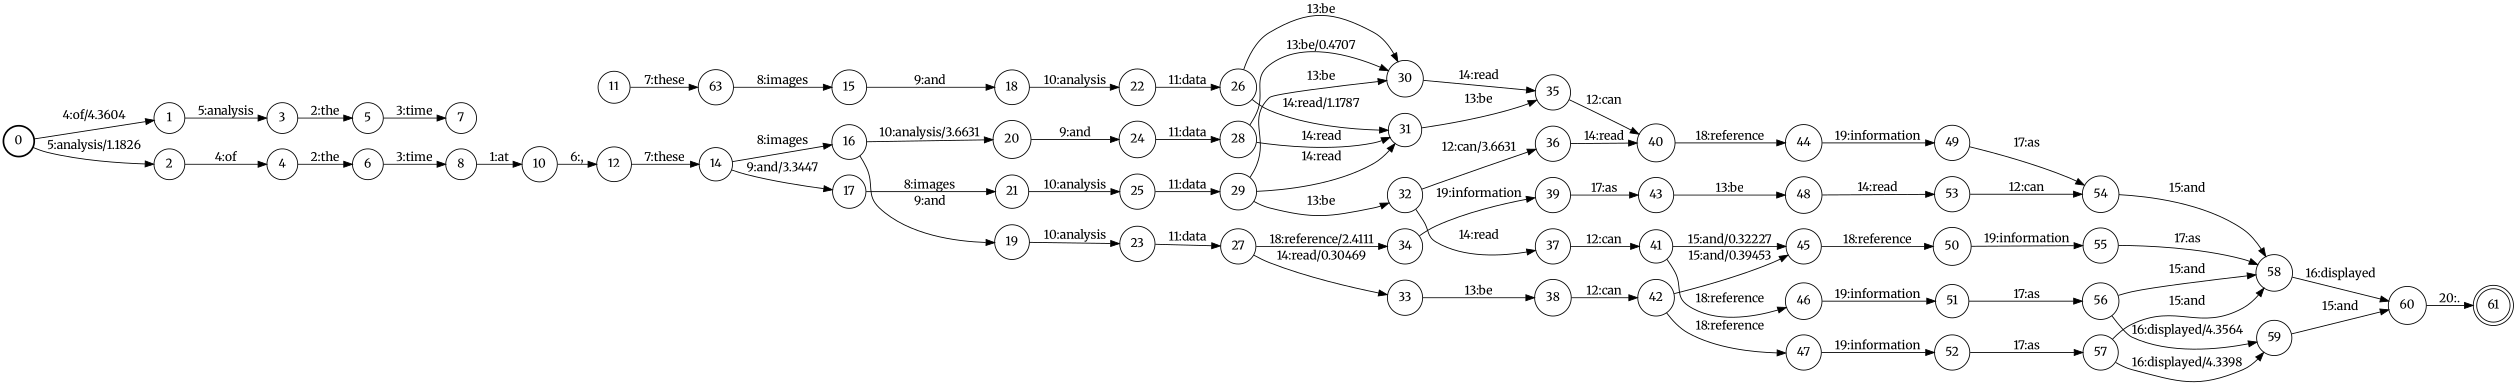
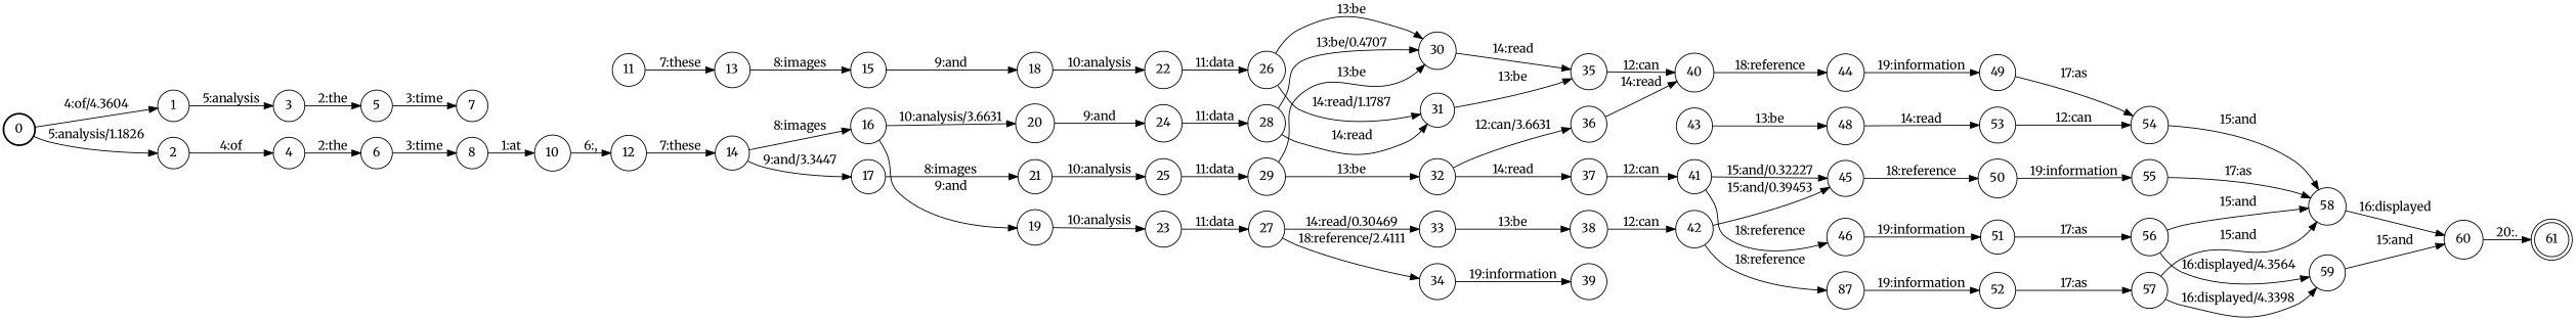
  digraph {
    fontname=Merriweather
    nodesep=0.25
    rankdir=LR
    ranksep=0.4
    node [fontname=Merriweather fontsize=14 shape=circle style=solid]
    edge [fontname=Merriweather fontsize=14]
    n1 [label=0 style=bold]
    n2 [label=1]
    n3 [label=2]
    n4 [label=3]
    n5 [label=4]
    n6 [label=5]
    n7 [label=6]
    n8 [label=7]
    n9 [label=8]
    n10 [label=10]
    n11 [label=12]
    n12 [label=11]
-   n13 [label=63]
+   n13 [label=13]
    n14 [label=14]
    n15 [label=15]
    n16 [label=16]
    n17 [label=17]
    n18 [label=18]
    n19 [label=20]
    n20 [label=19]
    n21 [label=21]
    n22 [label=22]
    n23 [label=24]
    n24 [label=23]
    n25 [label=25]
    n26 [label=26]
    n27 [label=28]
    n28 [label=27]
    n29 [label=29]
    n30 [label=30]
    n31 [label=31]
    n32 [label=33]
    n33 [label=34]
    n34 [label=32]
    n35 [label=35]
    n36 [label=36]
    n37 [label=37]
    n38 [label=38]
    n39 [label=39]
    n40 [label=40]
    n41 [label=41]
    n42 [label=42]
    n43 [label=43]
    n44 [label=44]
    n45 [label=45]
    n46 [label=46]
-   n47 [label=47]
+   n47 [label=87]
    n48 [label=48]
    n49 [label=49]
    n50 [label=50]
    n51 [label=51]
    n52 [label=52]
    n53 [label=53]
    n54 [label=54]
    n55 [label=55]
    n56 [label=56]
    n57 [label=57]
    n58 [label=58]
    n59 [label=59]
    n60 [label=60]
    n61 [label=61 shape=doublecircle]
    n1 -> n2 [label="4:of/4.3604"]
    n1 -> n3 [label="5:analysis/1.1826"]
    n2 -> n4 [label="5:analysis"]
    n3 -> n5 [label="4:of"]
    n4 -> n6 [label="2:the"]
    n5 -> n7 [label="2:the"]
    n6 -> n8 [label="3:time"]
    n7 -> n9 [label="3:time"]
    n9 -> n10 [label="1:at"]
    n10 -> n11 [label="6:,"]
    n11 -> n14 [label="7:these"]
    n12 -> n13 [label="7:these"]
    n13 -> n15 [label="8:images"]
    n14 -> n16 [label="8:images"]
    n14 -> n17 [label="9:and/3.3447"]
    n15 -> n18 [label="9:and"]
    n16 -> n19 [label="10:analysis/3.6631"]
    n16 -> n20 [label="9:and"]
    n17 -> n21 [label="8:images"]
    n18 -> n22 [label="10:analysis"]
    n19 -> n23 [label="9:and"]
    n20 -> n24 [label="10:analysis"]
    n21 -> n25 [label="10:analysis"]
    n22 -> n26 [label="11:data"]
    n23 -> n27 [label="11:data"]
    n24 -> n28 [label="11:data"]
    n25 -> n29 [label="11:data"]
    n26 -> n30 [label="13:be"]
    n26 -> n31 [label="14:read/1.1787"]
    n27 -> n30 [label="13:be/0.4707"]
    n27 -> n31 [label="14:read"]
    n28 -> n32 [label="14:read/0.30469"]
    n28 -> n33 [label="18:reference/2.4111"]
    n29 -> n30 [label="13:be"]
-   n29 -> n31 [label="14:read"]
    n29 -> n34 [label="13:be"]
    n30 -> n35 [label="14:read"]
    n31 -> n35 [label="13:be"]
    n32 -> n38 [label="13:be"]
    n33 -> n39 [label="19:information"]
    n34 -> n36 [label="12:can/3.6631"]
    n34 -> n37 [label="14:read"]
    n35 -> n40 [label="12:can"]
    n36 -> n40 [label="14:read"]
    n37 -> n41 [label="12:can"]
    n38 -> n42 [label="12:can"]
-   n39 -> n43 [label="17:as"]
    n40 -> n44 [label="18:reference"]
    n41 -> n45 [label="15:and/0.32227"]
    n41 -> n46 [label="18:reference"]
    n42 -> n45 [label="15:and/0.39453"]
    n42 -> n47 [label="18:reference"]
    n43 -> n48 [label="13:be"]
    n44 -> n49 [label="19:information"]
    n45 -> n50 [label="18:reference"]
    n46 -> n51 [label="19:information"]
    n47 -> n52 [label="19:information"]
    n48 -> n53 [label="14:read"]
    n49 -> n54 [label="17:as"]
    n50 -> n55 [label="19:information"]
    n51 -> n56 [label="17:as"]
    n52 -> n57 [label="17:as"]
    n53 -> n54 [label="12:can"]
    n54 -> n58 [label="15:and"]
    n55 -> n58 [label="17:as"]
    n56 -> n58 [label="15:and"]
    n56 -> n59 [label="16:displayed/4.3564"]
    n57 -> n58 [label="15:and"]
    n57 -> n59 [label="16:displayed/4.3398"]
    n58 -> n60 [label="16:displayed"]
    n59 -> n60 [label="15:and"]
    n60 -> n61 [label="20:."]
  }
